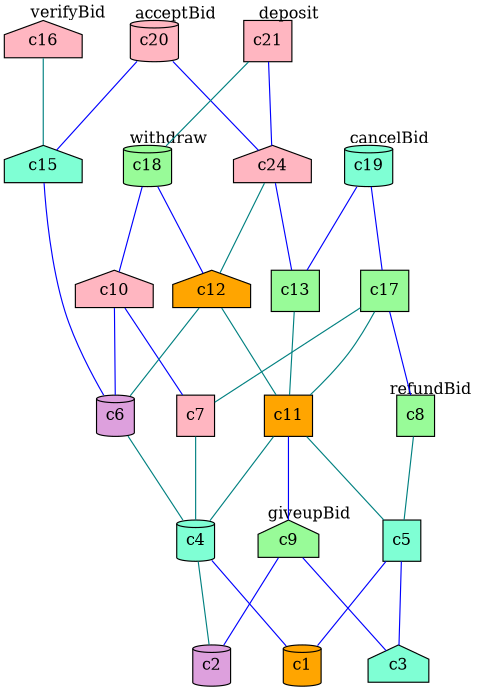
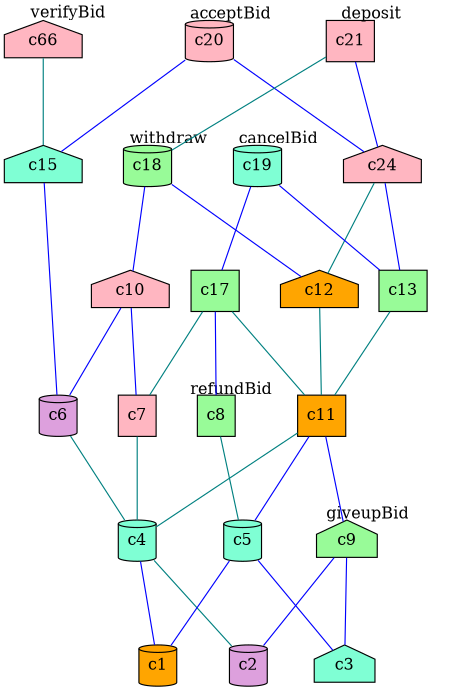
  digraph {
    node [fillcolor=lightpink shape=cylinder style=filled]
    edge [color=transparent dir=none labeldistance=1.5 minlen=2]
    c1 [fillcolor=orange width=.25]
    c2 [fillcolor=plum width=.25]
    c3 [fillcolor=aquamarine shape=house width=.25]
    c4 [fillcolor=aquamarine width=.25]
-   c5 [fillcolor=aquamarine shape=box width=.25]
+   c5 [fillcolor=aquamarine width=.25]
    c6 [fillcolor=plum width=.25]
    c7 [shape=box width=.25]
    c8 [fillcolor=palegreen shape=box width=.25]
    c9 [fillcolor=palegreen shape=house width=.25]
    c10 [shape=house width=.25]
    c11 [fillcolor=orange shape=box width=.25]
    c12 [fillcolor=orange shape=house width=.25]
    c13 [fillcolor=palegreen shape=box width=.25]
    n14 [label=c24 shape=house width=.25]
    c15 [fillcolor=aquamarine shape=house width=.25]
-   c16 [shape=house width=.25]
+   c16 [shape=house width=.25 label=c66]
    c17 [fillcolor=palegreen shape=box width=.25]
    c18 [fillcolor=palegreen width=.25]
    c19 [fillcolor=aquamarine width=.25]
    c20 [width=.25]
    c21 [shape=box width=.25]
    c1 -> c1 [labelangle=270]
    c2 -> c2 [labelangle=270]
    c3 -> c3 [labelangle=270]
    c4 -> c1 [color=blue]
    c4 -> c2 [color=teal]
    c5 -> c1 [color=blue]
    c5 -> c3 [color=blue]
    c6 -> c4 [color=teal]
    c6 -> c6 [labelangle=270]
    c7 -> c4 [color=teal]
    c7 -> c7 [labelangle=270]
    c8 -> c5 [color=teal]
    c8 -> c8 [labelangle=270]
    c8 -> c8 [labelangle=90 taillabel=refundBid]
    c9 -> c2 [color=blue]
    c9 -> c3 [color=blue]
    c9 -> c9 [labelangle=270]
    c9 -> c9 [labelangle=90 taillabel=giveupBid]
    c10 -> c6 [color=blue]
    c10 -> c7 [color=blue]
    c11 -> c4 [color=teal]
-   c11 -> c5 [color=teal]
+   c11 -> c5 [color=blue]
    c11 -> c9 [color=blue]
-   c12 -> c6 [color=teal]
    c12 -> c11 [color=teal]
    c13 -> c11 [color=teal]
    c13 -> c13 [labelangle=270]
    n14 -> c12 [color=teal]
    n14 -> c13 [color=blue]
    c15 -> c6 [color=blue]
    c15 -> c15 [labelangle=270]
    c16 -> c15 [color=teal]
    c16 -> c16 [labelangle=90 taillabel=verifyBid]
    c17 -> c7 [color=teal]
    c17 -> c8 [color=blue]
    c17 -> c11 [color=teal]
    c17 -> c17 [labelangle=270]
    c18 -> c10 [color=blue]
    c18 -> c12 [color=blue]
    c18 -> c18 [labelangle=270]
    c18 -> c18 [labelangle=90 taillabel=withdraw]
    c19 -> c13 [color=blue]
    c19 -> c17 [color=blue]
    c19 -> c19 [labelangle=270]
    c19 -> c19 [labelangle=90 taillabel=cancelBid]
    c20 -> n14 [color=blue]
    c20 -> c15 [color=blue]
    c20 -> c20 [labelangle=270]
    c20 -> c20 [labelangle=90 taillabel=acceptBid]
    c21 -> n14 [color=blue]
    c21 -> c18 [color=teal]
    c21 -> c21 [labelangle=270]
    c21 -> c21 [labelangle=90 taillabel=deposit]
  }
